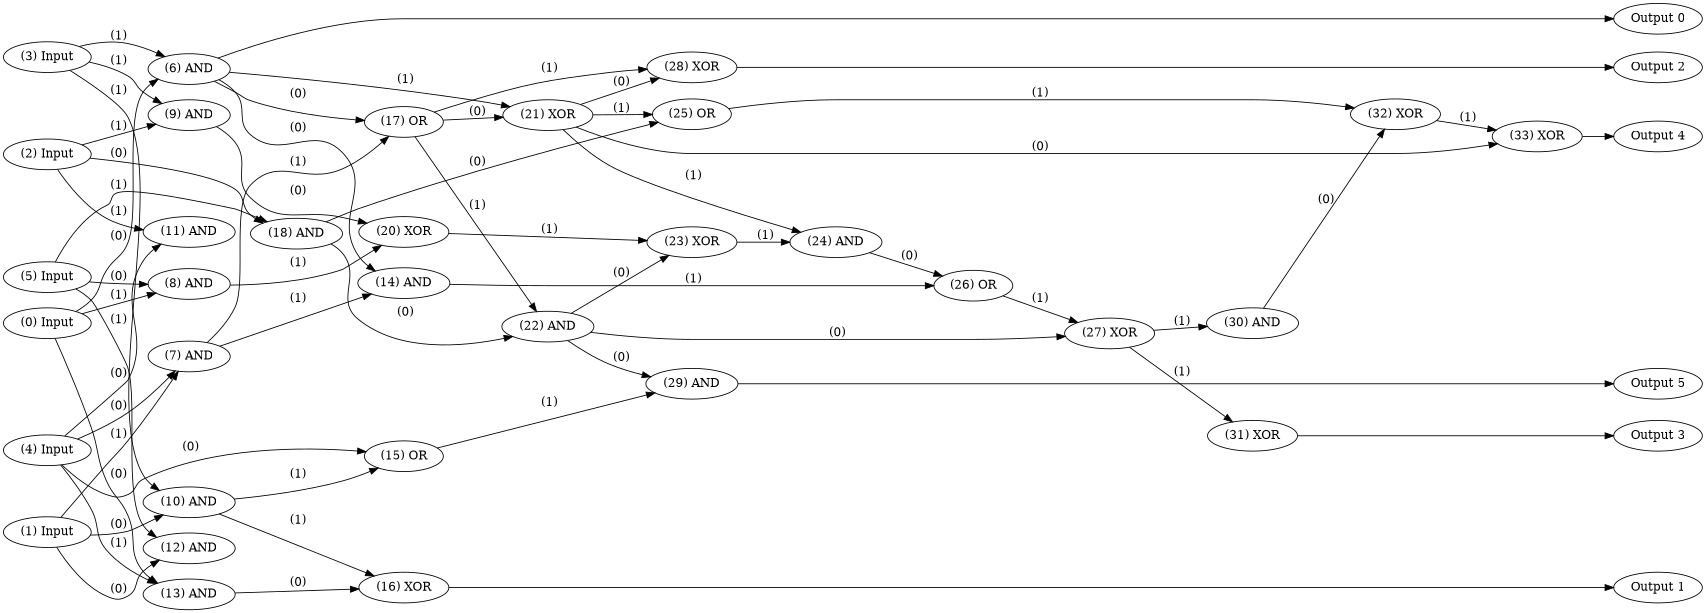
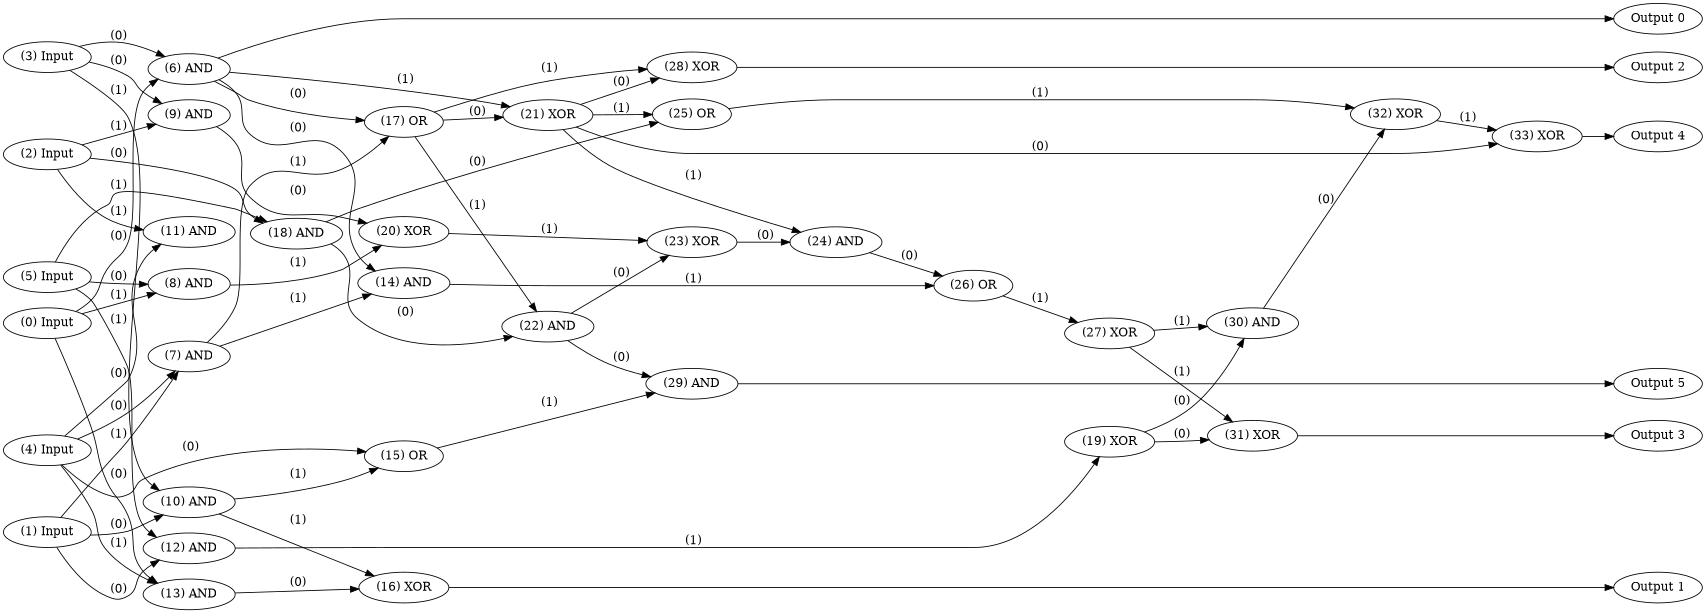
  digraph {
    rankdir=LR
    node [color=black fontcolor=black labelfontcolor=black]
    edge [bold=true color=black fontcolor=black labelfontcolor=black]
    n1 [label="(0) Input"]
    n2 [label="(1) Input"]
    n3 [label="(2) Input"]
    n4 [label="(3) Input"]
    n5 [label="(4) Input"]
    n6 [label="(5) Input"]
    n7 [label="Output 0"]
    n8 [label="Output 1"]
    n9 [label="Output 2"]
    n10 [label="Output 3"]
    n11 [label="Output 4"]
    n12 [label="Output 5"]
    n13 [label="(6) AND"]
    n14 [label="(8) AND"]
    n15 [label="(13) AND"]
    n16 [label="(7) AND"]
    n17 [label="(10) AND"]
    n18 [label="(12) AND"]
    n19 [label="(9) AND"]
    n20 [label="(11) AND"]
    n21 [label="(18) AND"]
    n22 [label="(15) OR"]
    n23 [label="(14) AND"]
    n24 [label="(17) OR"]
    n25 [label="(21) XOR"]
    n26 [label="(20) XOR"]
    n27 [label="(16) XOR"]
+   n28 [label="(19) XOR"]
    n29 [label="(22) AND"]
    n30 [label="(25) OR"]
    n31 [label="(29) AND"]
    n32 [label="(26) OR"]
    n33 [label="(28) XOR"]
    n34 [label="(24) AND"]
    n35 [label="(33) XOR"]
    n36 [label="(23) XOR"]
    n37 [label="(30) AND"]
    n38 [label="(31) XOR"]
    n39 [label="(27) XOR"]
    n40 [label="(32) XOR"]
    subgraph sub_1 {
      rank=source
      n1
      n2
      n3
      n4
      n5
      n6
    }
    subgraph sub_2 {
      rank=max
      n7
      n8
      n9
      n10
      n11
      n12
    }
    n1 -> n13 [label=" (0)"]
    n1 -> n14 [label=" (1)"]
    n1 -> n15 [label=" (0)"]
    n2 -> n16 [label=" (1)"]
    n2 -> n17 [label=" (0)"]
    n2 -> n18 [label=" (0)"]
    n3 -> n19 [label=" (1)"]
    n3 -> n20 [label=" (1)"]
    n3 -> n21 [label=" (0)"]
-   n4 -> n13 [label=" (1)"]
+   n4 -> n13 [label=" (0)"]
    n4 -> n17 [label=" (1)"]
-   n4 -> n19 [label=" (1)"]
+   n4 -> n19 [label=" (0)"]
    n5 -> n15 [label=" (1)"]
    n5 -> n16 [label=" (0)"]
    n5 -> n20 [label=" (0)"]
    n5 -> n22 [label=" (0)"]
    n6 -> n14 [label=" (0)"]
    n6 -> n18 [label=" (1)"]
    n6 -> n21 [label=" (1)"]
    n13 -> n7
    n13 -> n23 [label=" (0)"]
    n13 -> n24 [label=" (0)"]
    n13 -> n25 [label=" (1)"]
    n14 -> n26 [label=" (1)"]
    n15 -> n27 [label=" (0)"]
    n16 -> n23 [label=" (1)"]
    n16 -> n24 [label=" (1)"]
    n17 -> n22 [label=" (1)"]
    n17 -> n27 [label=" (1)"]
+   n18 -> n28 [label=" (1)"]
    n19 -> n26 [label=" (0)"]
    n21 -> n29 [label=" (0)"]
    n21 -> n30 [label=" (0)"]
    n22 -> n31 [label=" (1)"]
    n23 -> n32 [label=" (1)"]
    n24 -> n25 [label=" (0)"]
    n24 -> n29 [label=" (1)"]
    n24 -> n33 [label=" (1)"]
    n25 -> n30 [label=" (1)"]
    n25 -> n33 [label=" (0)"]
    n25 -> n34 [label=" (1)"]
    n25 -> n35 [label=" (0)"]
    n26 -> n36 [label=" (1)"]
    n27 -> n8
+   n28 -> n37 [label=" (0)"]
+   n28 -> n38 [label=" (0)"]
    n29 -> n31 [label=" (0)"]
    n29 -> n36 [label=" (0)"]
-   n29 -> n39 [label=" (0)"]
    n30 -> n40 [label=" (1)"]
    n31 -> n12
    n32 -> n39 [label=" (1)"]
    n33 -> n9
    n34 -> n32 [label=" (0)"]
    n35 -> n11
-   n36 -> n34 [label=" (1)"]
+   n36 -> n34 [label=" (0)"]
    n37 -> n40 [label=" (0)"]
    n38 -> n10
    n39 -> n37 [label=" (1)"]
    n39 -> n38 [label=" (1)"]
    n40 -> n35 [label=" (1)"]
  }
